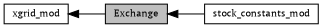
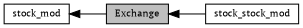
  digraph {
    fontname="PT Serif"
    rankdir=LR
    node [color=black fillcolor=white fontname="PT Serif" fontsize=10 shape=box style=filled]
    edge [dir=back fontname="PT Serif" fontsize=10 labelfontname=Helvetica labelfontsize=10 shape=plaintext style=solid]
    n1 [fillcolor=grey75 fontcolor=black height=0.2 label=Exchange width=0.4]
-   n2 [height=0.2 label=stock_constants_mod width=0.4]
-   n3 [height=0.2 label=xgrid_mod width=0.4]
+   n2 [height=0.2 label=stock_stock_mod width=0.4]
+   n3 [height=0.2 label=stock_mod width=0.4]
    n1 -> n2
    n3 -> n1
  }
